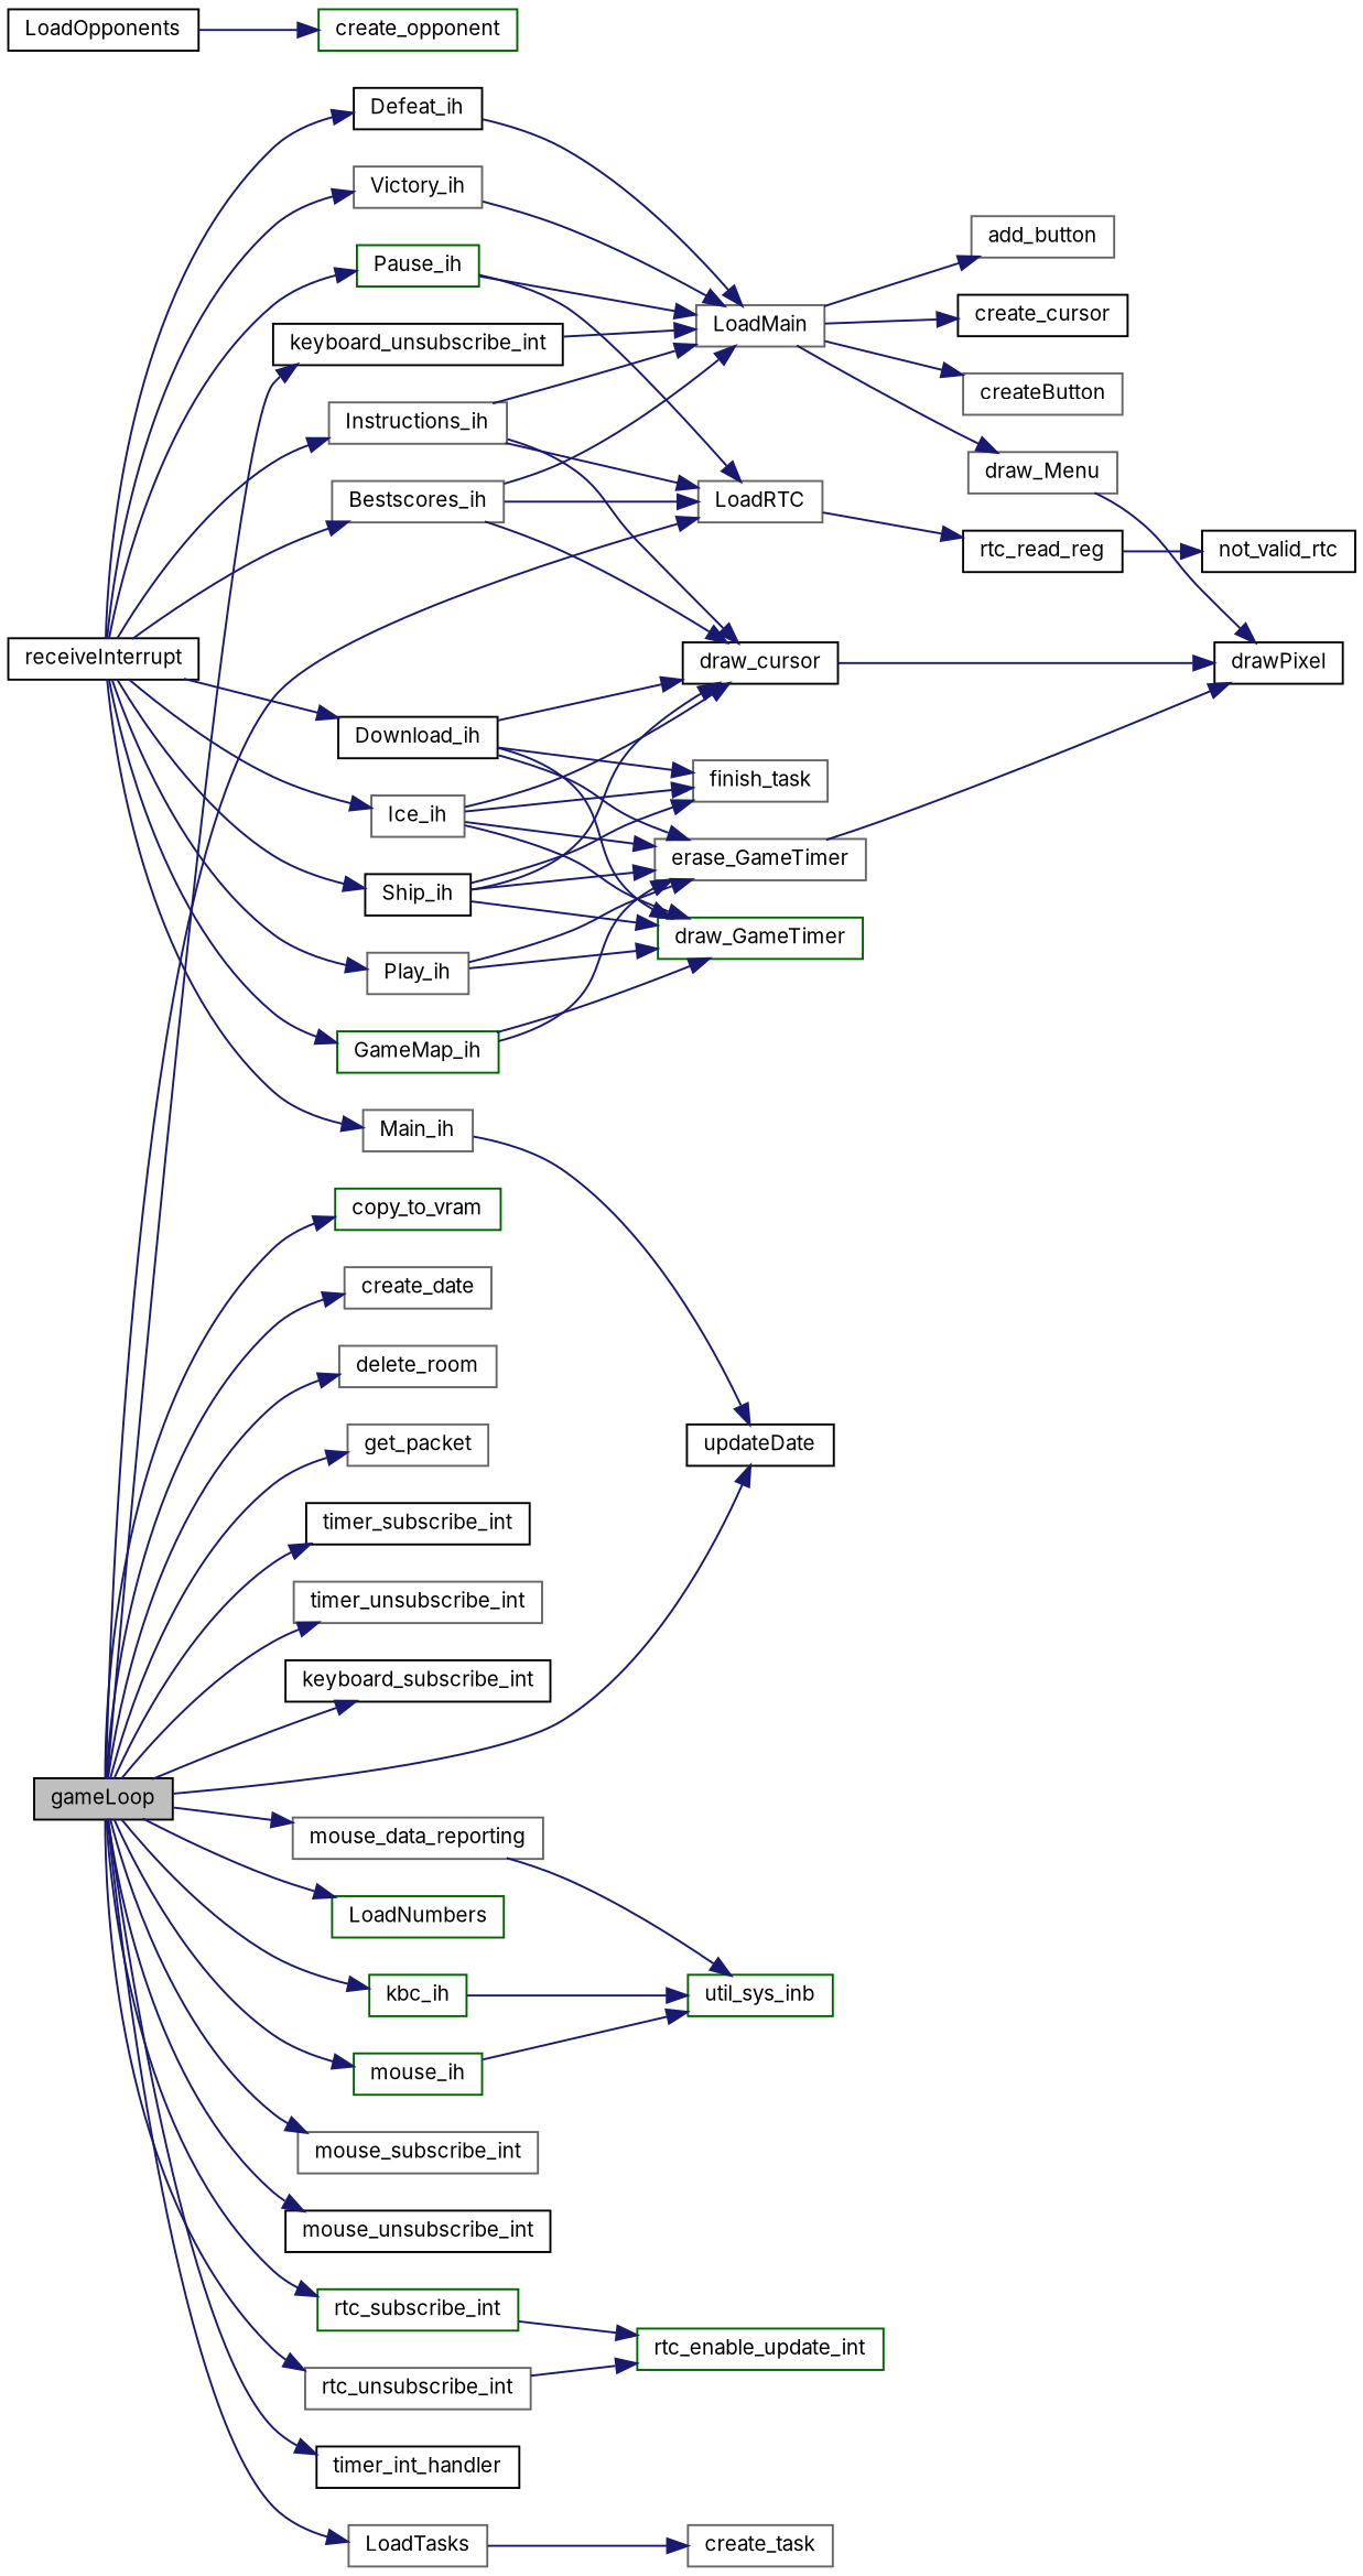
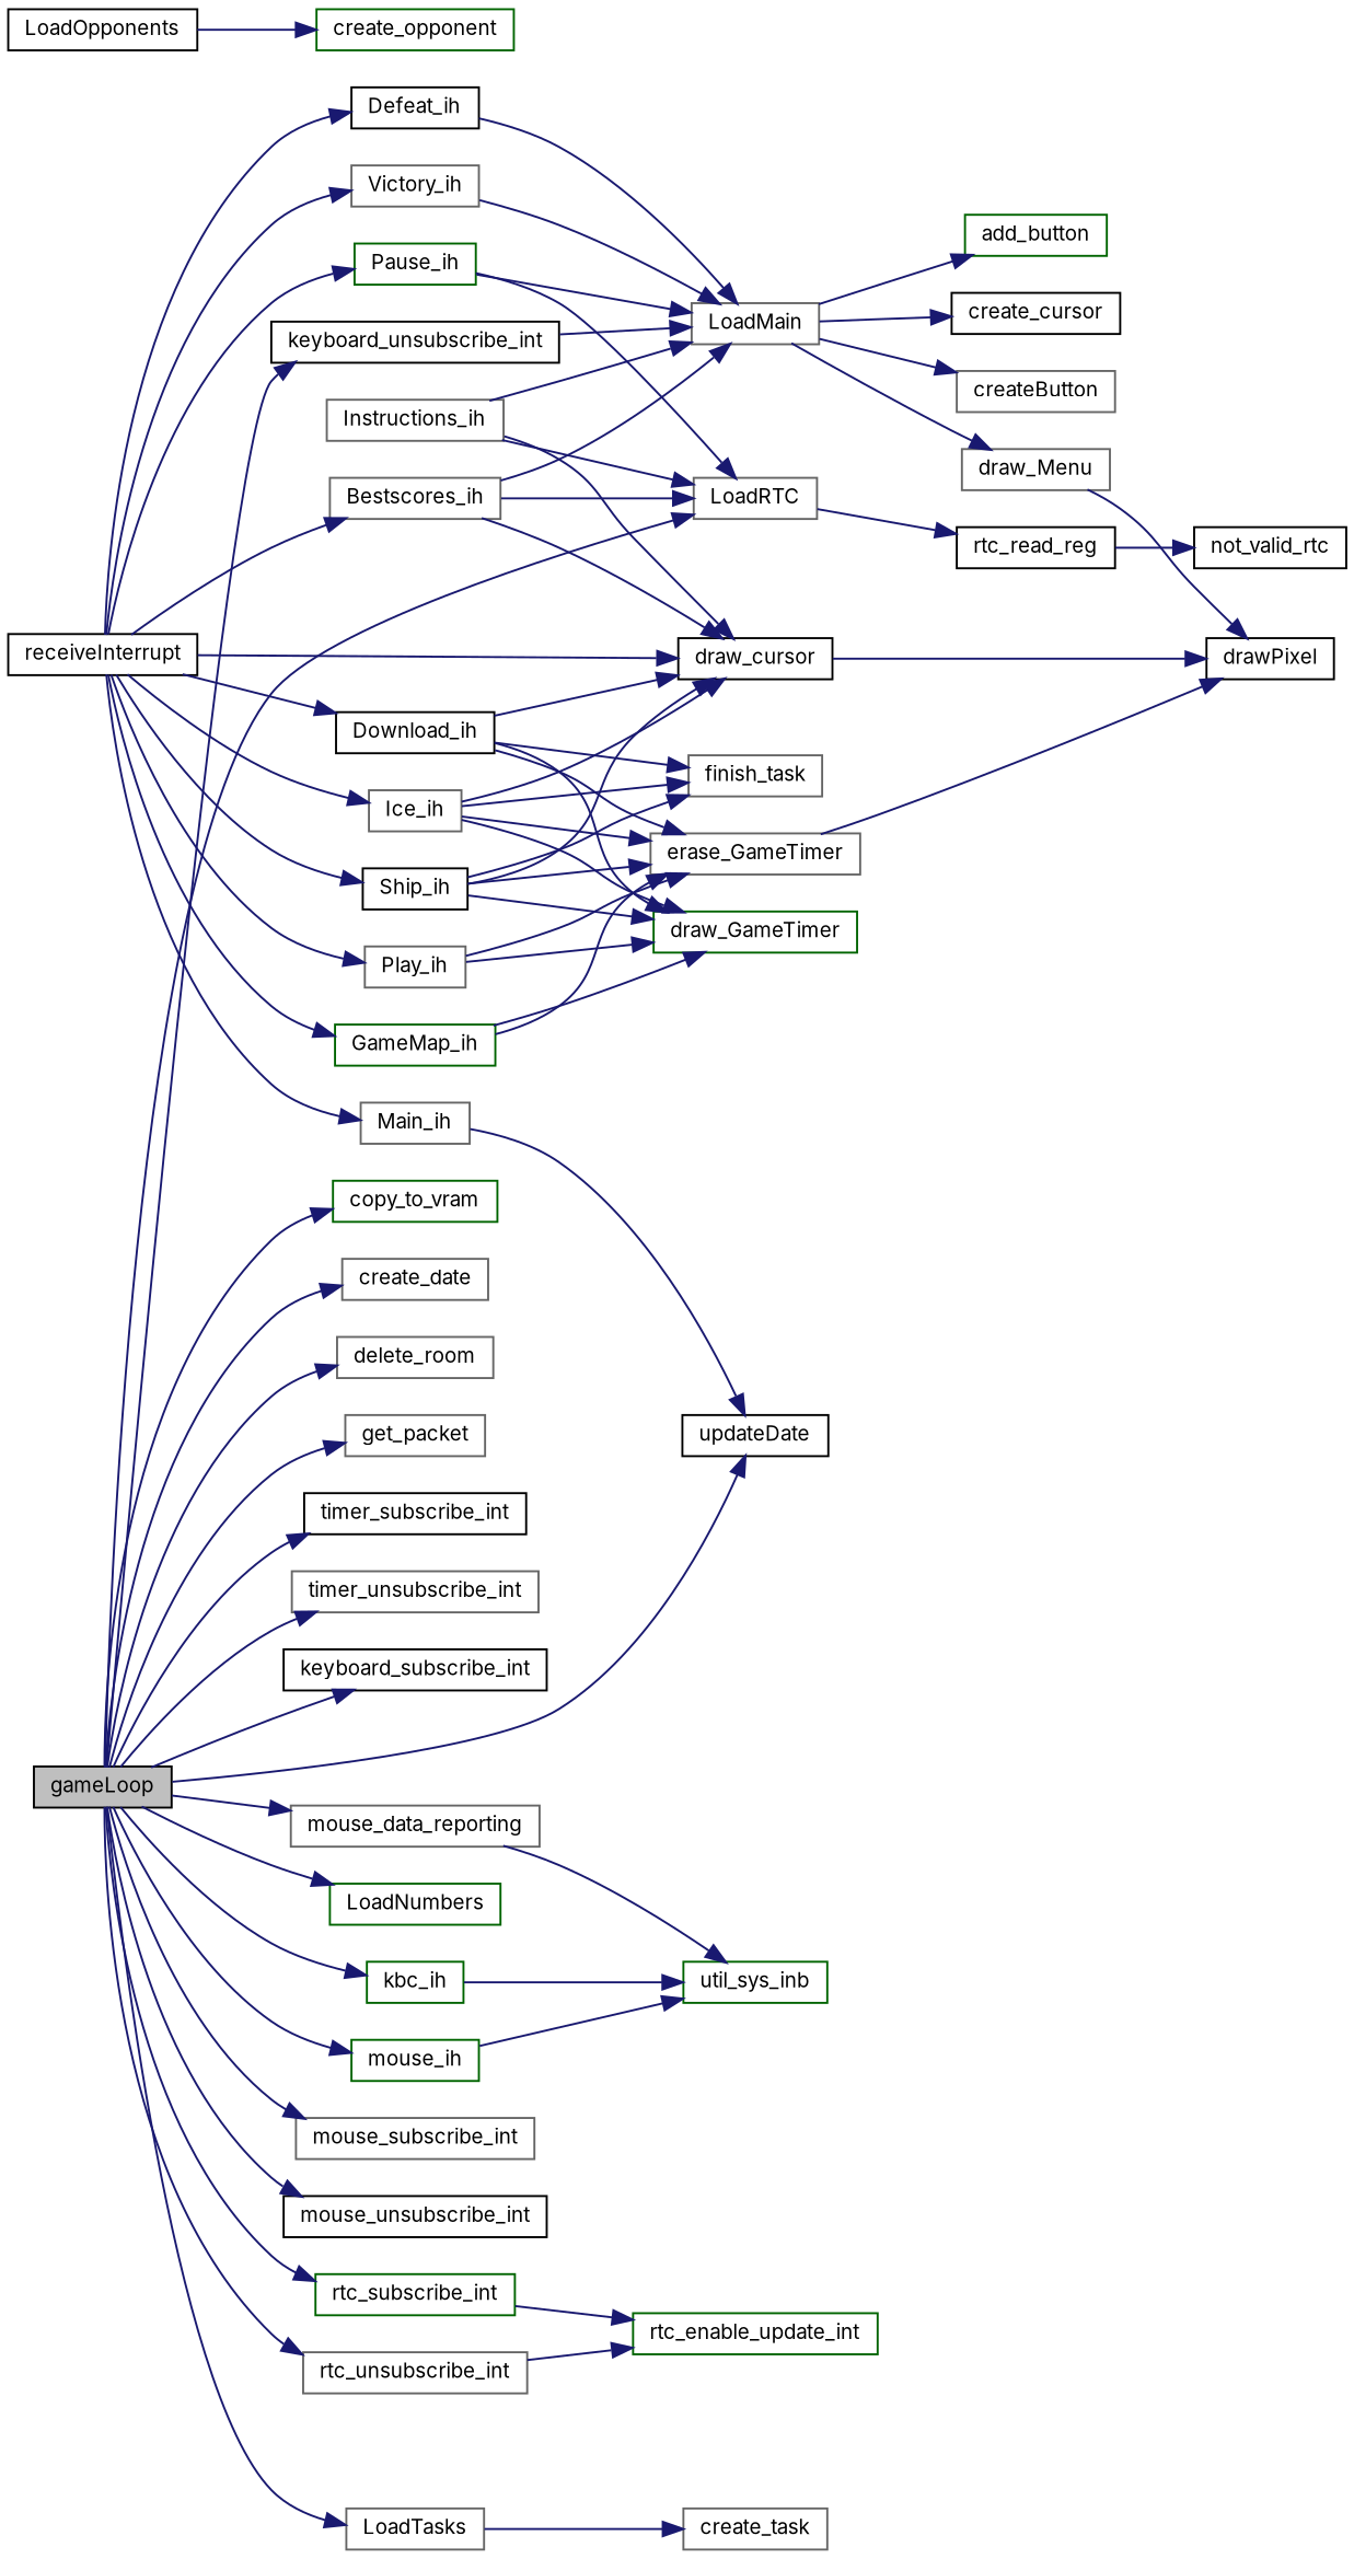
  digraph {
    fontname=Inter
    rankdir=LR
    node [color=gray40 fillcolor=white fontname=Inter fontsize=10 shape=record style=filled]
    edge [color=midnightblue fontname=Inter fontsize=10 labelfontname=Helvetica labelfontsize=10 style=solid]
    n1 [color=black fillcolor=grey75 fontcolor=black height=0.2 label=gameLoop width=0.4]
    n2 [color=darkgreen height=0.2 label=copy_to_vram width=0.4]
    n3 [height=0.2 label=create_date width=0.4]
    n4 [height=0.2 label=delete_room width=0.4]
    n5 [height=0.2 label=get_packet width=0.4]
    n6 [color=darkgreen height=0.2 label=kbc_ih width=0.4]
    n7 [color=black height=0.2 label=keyboard_subscribe_int width=0.4]
    n8 [color=black height=0.2 label=keyboard_unsubscribe_int width=0.4]
    n9 [color=darkgreen height=0.2 label=LoadNumbers width=0.4]
    n10 [height=0.2 label=LoadRTC width=0.4]
    n11 [height=0.2 label=LoadTasks width=0.4]
    n12 [height=0.2 label=mouse_data_reporting width=0.4]
    n13 [color=darkgreen height=0.2 label=mouse_ih width=0.4]
    n14 [height=0.2 label=mouse_subscribe_int width=0.4]
    n15 [color=black height=0.2 label=mouse_unsubscribe_int width=0.4]
    n16 [color=black height=0.2 label=updateDate width=0.4]
    n17 [color=darkgreen height=0.2 label=rtc_subscribe_int width=0.4]
    n18 [height=0.2 label=rtc_unsubscribe_int width=0.4]
-   n19 [color=black height=0.2 label=timer_int_handler width=0.4]
    n20 [color=black height=0.2 label=timer_subscribe_int width=0.4]
    n21 [height=0.2 label=timer_unsubscribe_int width=0.4]
    n22 [color=darkgreen height=0.2 label=util_sys_inb width=0.4]
    n23 [height=0.2 label=LoadMain width=0.4]
-   n24 [height=0.2 label=add_button width=0.4]
+   n24 [color=darkgreen height=0.2 label=add_button width=0.4]
    n25 [color=black height=0.2 label=create_cursor width=0.4]
    n26 [height=0.2 label=createButton width=0.4]
    n27 [height=0.2 label=draw_Menu width=0.4]
    n28 [color=black height=0.2 label=LoadOpponents width=0.4]
    n29 [color=darkgreen height=0.2 label=create_opponent width=0.4]
    n30 [color=black height=0.2 label=rtc_read_reg width=0.4]
    n31 [height=0.2 label=create_task width=0.4]
    n32 [color=black height=0.2 label=receiveInterrupt width=0.4]
    n33 [height=0.2 label=Bestscores_ih width=0.4]
    n34 [color=black height=0.2 label=Defeat_ih width=0.4]
    n35 [color=black height=0.2 label=Download_ih width=0.4]
    n36 [color=darkgreen height=0.2 label=GameMap_ih width=0.4]
    n37 [height=0.2 label=Ice_ih width=0.4]
    n38 [height=0.2 label=Instructions_ih width=0.4]
    n39 [height=0.2 label=Main_ih width=0.4]
    n40 [color=darkgreen height=0.2 label=Pause_ih width=0.4]
    n41 [height=0.2 label=Play_ih width=0.4]
    n42 [color=black height=0.2 label=Ship_ih width=0.4]
    n43 [height=0.2 label=Victory_ih width=0.4]
    n44 [color=darkgreen height=0.2 label=rtc_enable_update_int width=0.4]
    n45 [color=black height=0.2 label=drawPixel width=0.4]
    n46 [color=black height=0.2 label=not_valid_rtc width=0.4]
    n47 [color=black height=0.2 label=draw_cursor width=0.4]
    n48 [color=darkgreen height=0.2 label=draw_GameTimer width=0.4]
    n49 [height=0.2 label=erase_GameTimer width=0.4]
    n50 [height=0.2 label=finish_task width=0.4]
    n1 -> n2
    n1 -> n3
    n1 -> n4
    n1 -> n5
    n1 -> n6
    n1 -> n7
    n1 -> n8
    n1 -> n9
    n1 -> n10
    n1 -> n11
    n1 -> n12
    n1 -> n13
    n1 -> n14
    n1 -> n15
    n1 -> n16
    n1 -> n17
    n1 -> n18
-   n1 -> n19
    n1 -> n20
    n1 -> n21
    n6 -> n22
    n8 -> n23
    n10 -> n30
    n11 -> n31
    n12 -> n22
    n13 -> n22
    n17 -> n44
    n18 -> n44
    n23 -> n24
    n23 -> n25
    n23 -> n26
    n23 -> n27
    n27 -> n45
    n28 -> n29
    n30 -> n46
    n32 -> n33
    n32 -> n34
    n32 -> n35
    n32 -> n36
    n32 -> n37
-   n32 -> n38
+   n32 -> n47
    n32 -> n39
    n32 -> n40
    n32 -> n41
    n32 -> n42
    n32 -> n43
    n33 -> n10
    n33 -> n23
    n33 -> n47
    n34 -> n23
    n35 -> n47
    n35 -> n48
    n35 -> n49
    n35 -> n50
    n36 -> n48
    n36 -> n49
    n37 -> n47
    n37 -> n48
    n37 -> n49
    n37 -> n50
    n38 -> n10
    n38 -> n23
    n38 -> n47
    n39 -> n16
    n40 -> n10
    n40 -> n23
    n41 -> n48
    n41 -> n49
    n42 -> n47
    n42 -> n48
    n42 -> n49
    n42 -> n50
    n43 -> n23
    n47 -> n45
    n49 -> n45
  }
